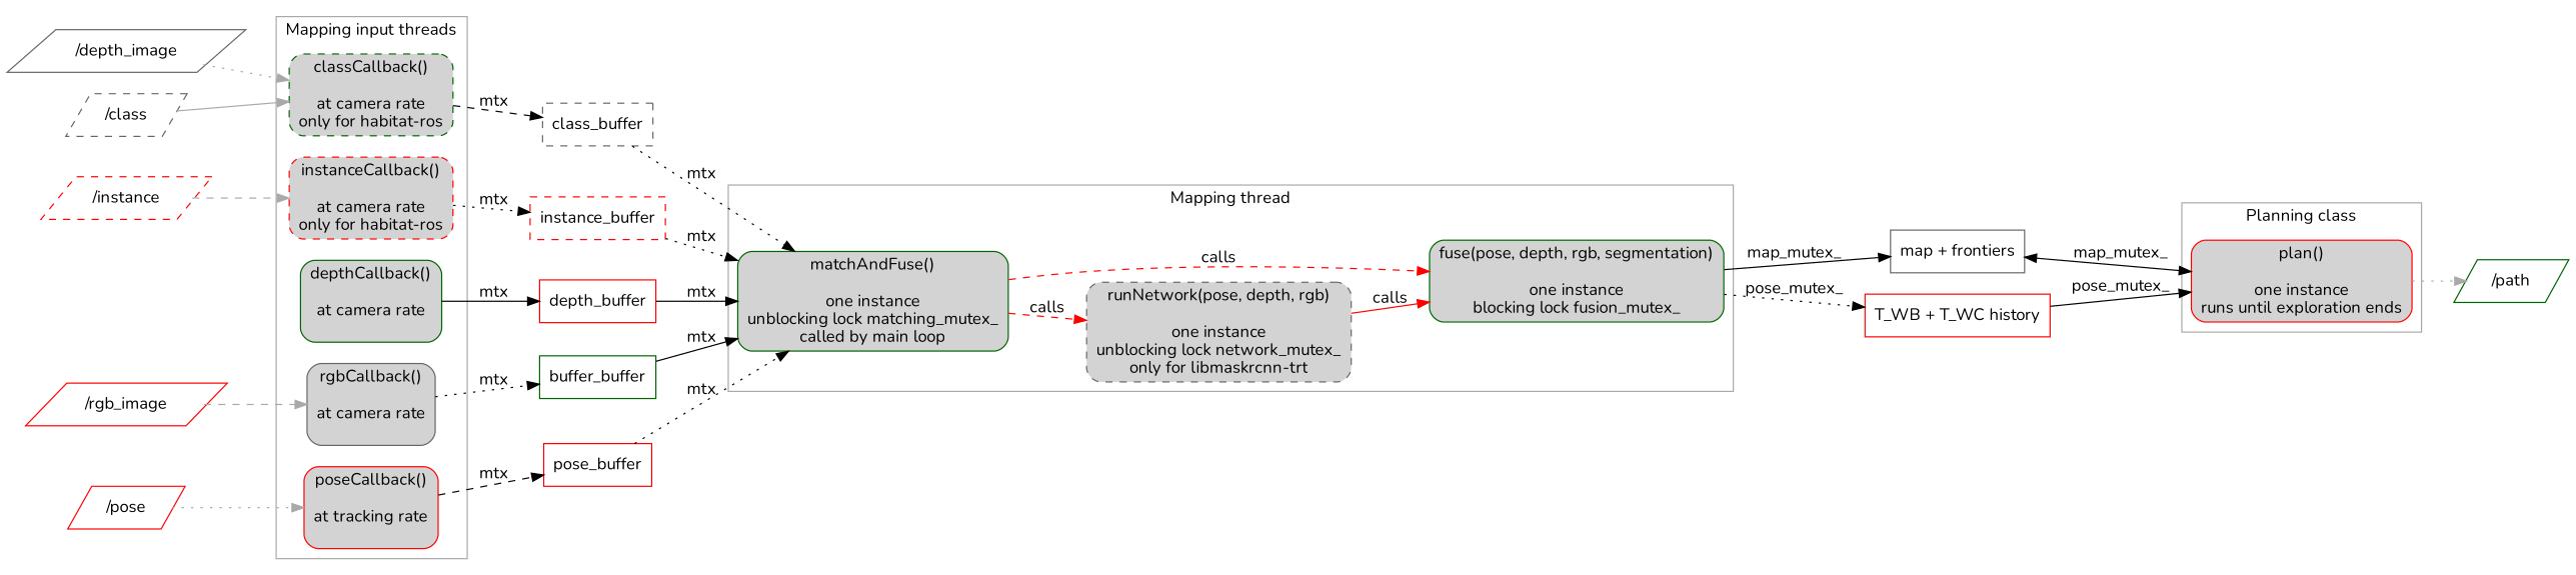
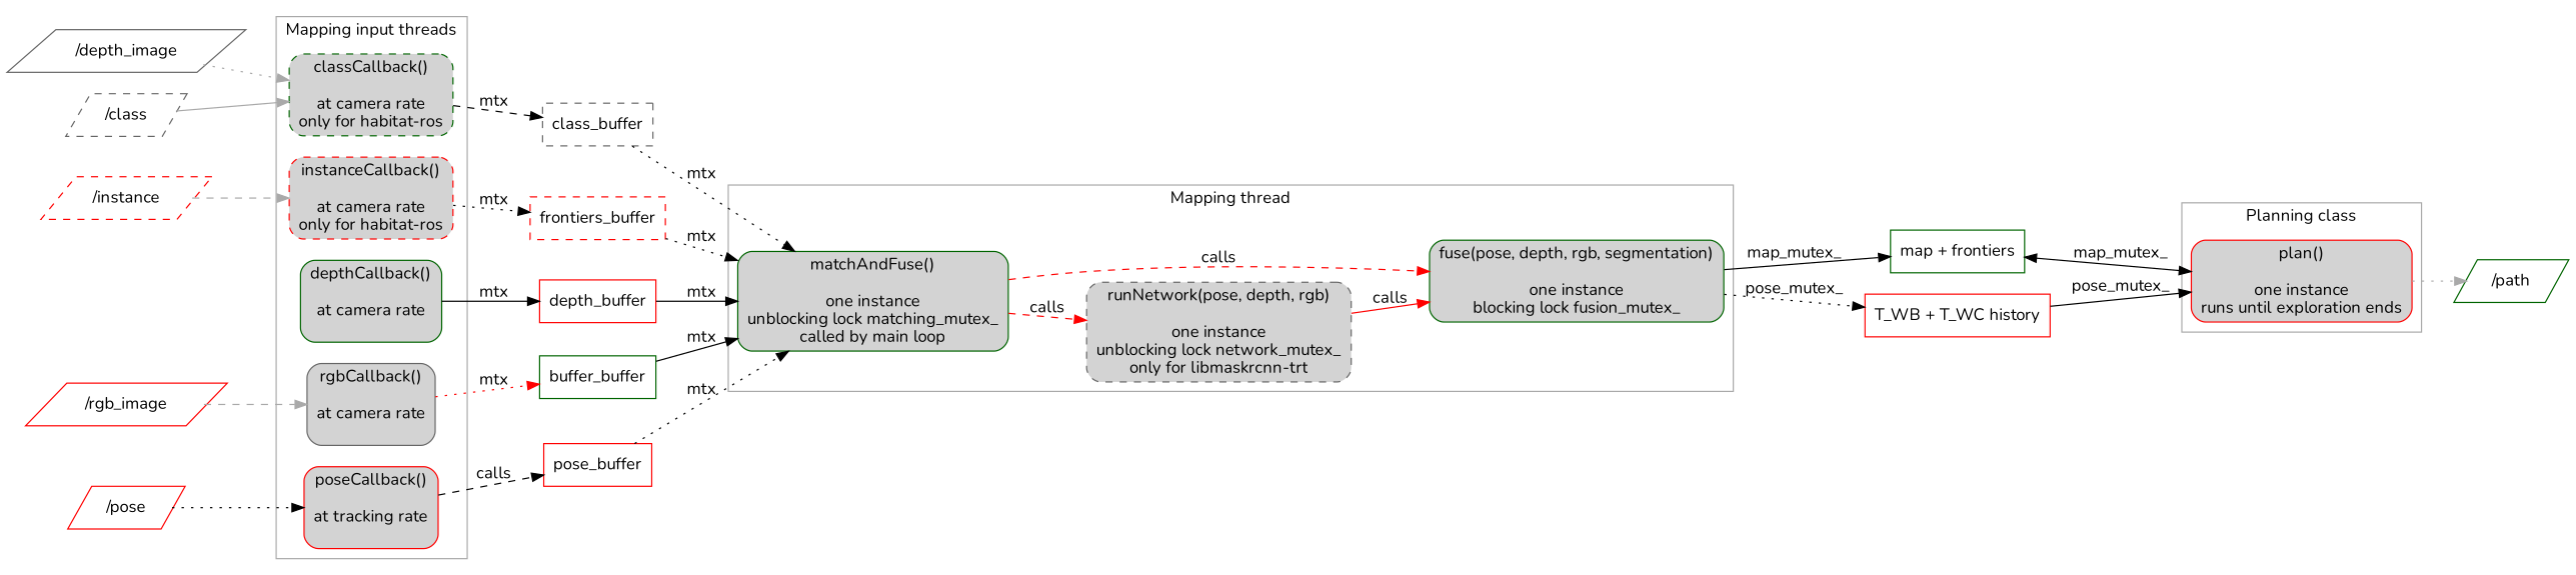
  digraph {
    fontname=Nunito
    rankdir=LR
    node [color=red fontname=Nunito shape=box]
    edge [color=black fontname=Nunito style=dotted]
    classCallback [color=darkgreen fillcolor=lightgray label="\N()\n\nat camera rate\nonly for habitat-ros" style="filled, rounded, dashed"]
    instanceCallback [fillcolor=lightgray label="\N()\n\nat camera rate\nonly for habitat-ros" style="filled, rounded, dashed"]
    depthCallback [color=darkgreen fillcolor=lightgray label="\N()\n\nat camera rate\n " style="filled, rounded"]
    rgbCallback [color=gray40 fillcolor=lightgray label="\N()\n\nat camera rate\n " style="filled, rounded"]
    poseCallback [fillcolor=lightgray label="\N()\n\nat tracking rate\n " style="filled, rounded"]
    runNetwork [color=gray40 fillcolor=lightgray label="\N(pose, depth, rgb)\n\none instance\nunblocking lock network_mutex_\nonly for libmaskrcnn-trt" style="filled, rounded, dashed"]
    matchAndFuse [color=darkgreen fillcolor=lightgray label="\N()\n\none instance\nunblocking lock matching_mutex_\ncalled by main loop" style="filled, rounded"]
    fuse [color=darkgreen fillcolor=lightgray label="\N(pose, depth, rgb, segmentation)\n\none instance\nblocking lock fusion_mutex_" style="filled, rounded"]
    plan [fillcolor=lightgray label="\N()\n\none instance\nruns until exploration ends" style="filled, rounded"]
    class [color=gray40 label="/\N" shape=parallelogram style=dashed]
    instance [label="/\N" shape=parallelogram style=dashed]
    path [color=darkgreen label="/\N" shape=parallelogram]
    depth_image [color=gray40 label="/\N" shape=parallelogram]
    rgb_image [label="/\N" shape=parallelogram]
    pose [label="/\N" shape=parallelogram]
    class_buffer [color=gray40 style=dashed]
-   instance_buffer [style=dashed]
+   instance_buffer [style=dashed label=frontiers_buffer]
    depth_buffer
    n19 [color=darkgreen label=buffer_buffer]
    pose_buffer
-   n21 [color=gray40 label="map + frontiers"]
+   n21 [color=darkgreen label="map + frontiers"]
    n22 [label="T_WB + T_WC history"]
    subgraph cluster_1 {
      color=darkgray
      label="Mapping input threads"
      subgraph sub_2 {
        color=darkgray
        label="Data input threads"
        depthCallback
        rgbCallback
        poseCallback
        subgraph sub_3 {
          color=darkgray
          label="Data input threads"
          classCallback
          instanceCallback
        }
      }
    }
    subgraph cluster_4 {
      color=darkgray
      label="Mapping thread"
      subgraph sub_5 {
        color=darkgray
        label="Mapping thread"
        matchAndFuse
        fuse
        subgraph sub_6 {
          color=darkgray
          label="Mapping thread"
          runNetwork
        }
      }
      subgraph sub_7 {
        color=darkgray
        label="Mapping thread"
        subgraph sub_8 {
          color=darkgray
          label="Mapping thread"
          runNetwork
          matchAndFuse
          fuse
        }
      }
    }
    subgraph cluster_9 {
      color=darkgray
      label="Planning class"
      subgraph sub_10 {
        color=darkgray
        label="Planning thread"
        plan
      }
    }
    subgraph sub_11 {
      depthCallback
      rgbCallback
      poseCallback
      plan
      path
      depth_image
      rgb_image
      pose
      subgraph sub_12 {
        classCallback
        instanceCallback
        class
        instance
      }
    }
    subgraph sub_13 {
      depthCallback
      rgbCallback
      poseCallback
      fuse
      plan
      depth_buffer
      n19
      pose_buffer
      n21
      n22
      subgraph sub_14 {
        classCallback
        instanceCallback
        matchAndFuse
        class_buffer
        instance_buffer
      }
    }
    classCallback -> class_buffer [label=mtx style=dashed]
    instanceCallback -> instance_buffer [label=mtx]
    depthCallback -> depth_buffer [label=mtx style=solid]
-   rgbCallback -> n19 [label=mtx]
-   poseCallback -> pose_buffer [label=mtx style=dashed]
+   rgbCallback -> n19 [color=red label=mtx]
+   poseCallback -> pose_buffer [label=calls style=dashed]
    runNetwork -> fuse [color=red label=calls style=solid]
    matchAndFuse -> runNetwork [color=red label=calls style=dashed]
    matchAndFuse -> fuse [color=red label=calls style=dashed]
    fuse -> n21 [label=map_mutex_ style=solid]
    fuse -> n22 [label=pose_mutex_]
    plan -> path [color=darkgray]
    class -> classCallback [color=darkgray style=solid]
    instance -> instanceCallback [color=darkgray style=dashed]
    depth_image -> classCallback [color=darkgray]
    rgb_image -> rgbCallback [color=darkgray style=dashed]
-   pose -> poseCallback [color=darkgray]
+   pose -> poseCallback
    class_buffer -> matchAndFuse [label=mtx]
    instance_buffer -> matchAndFuse [label=mtx]
    depth_buffer -> matchAndFuse [label=mtx style=solid]
    n19 -> matchAndFuse [label=mtx style=solid]
    pose_buffer -> matchAndFuse [label=mtx]
    n21 -> plan [dir=both label=map_mutex_ style=solid]
    n22 -> plan [label=pose_mutex_ style=solid]
  }
